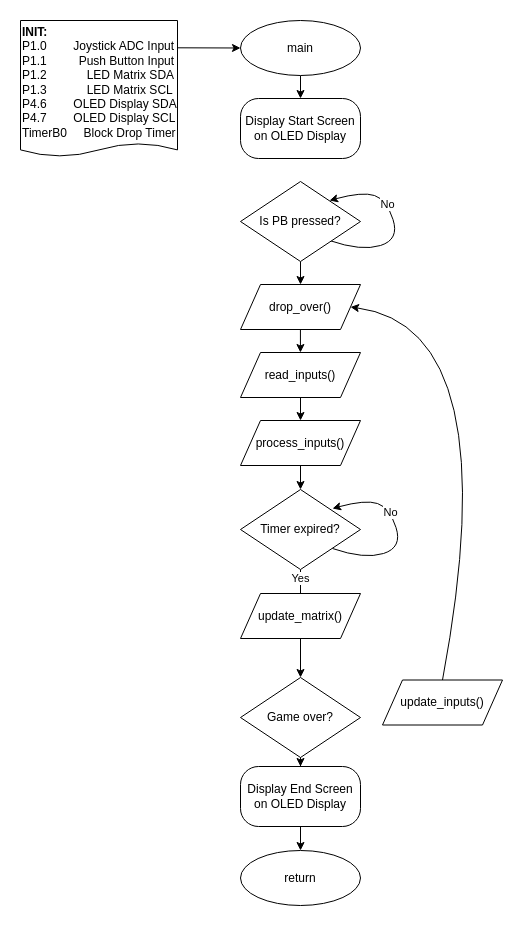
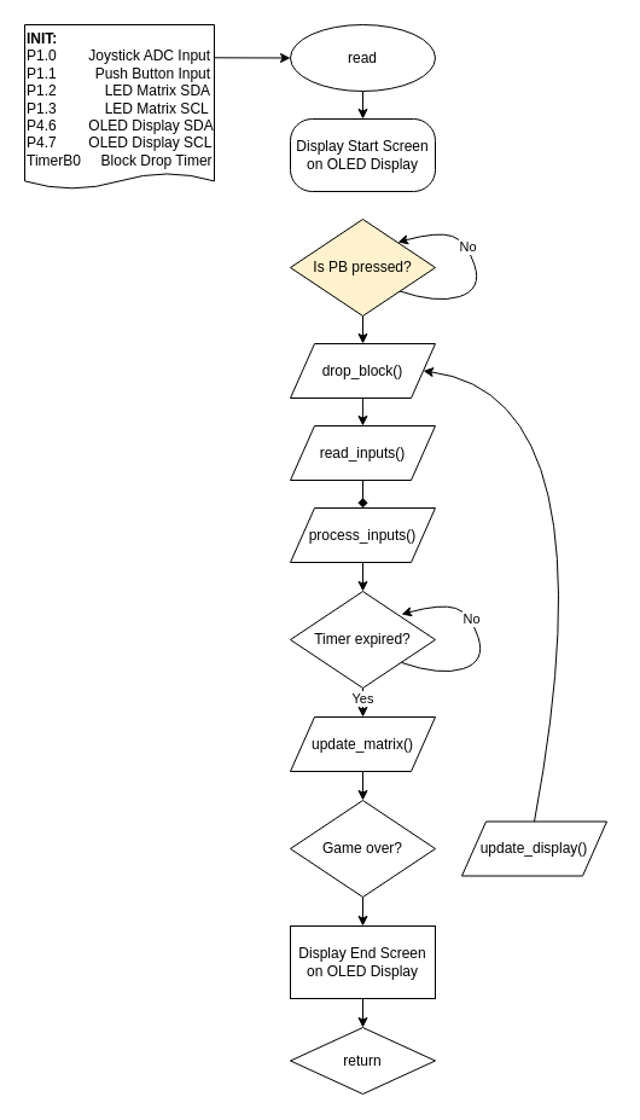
  <mxCell id="0" />
  <mxCell id="1" parent="0" />
  <mxCell id="2" value="" style="edgeStyle=orthogonalEdgeStyle;rounded=0;orthogonalLoop=1;jettySize=auto;html=1;entryX=0;entryY=0.5;entryDx=0;entryDy=0;" edge="1" parent="1" target="5"><mxGeometry relative="1" as="geometry"><mxPoint x="177" y="47.298" as="sourcePoint" /><mxPoint x="251.042" y="47.298" as="targetPoint" /><Array as="points"><mxPoint x="177" y="47" /></Array></mxGeometry></mxCell>
  <mxCell id="3" value="&lt;b&gt;INIT:&lt;/b&gt;&lt;div&gt;P1.0&amp;nbsp; &amp;nbsp; &amp;nbsp; &amp;nbsp; Joystick ADC Input&lt;/div&gt;&lt;div&gt;P1.1&amp;nbsp;&lt;span style=&quot;white-space: pre;&quot;&gt;&#09;&lt;/span&gt;&amp;nbsp;Push Button Input&lt;/div&gt;&lt;div&gt;&lt;div&gt;P1.2&amp;nbsp; &amp;nbsp; &amp;nbsp; &amp;nbsp; &amp;nbsp; &amp;nbsp; LED Matrix SDA&lt;/div&gt;&lt;/div&gt;&lt;div&gt;P1.3&amp;nbsp; &amp;nbsp; &amp;nbsp; &amp;nbsp; &amp;nbsp; &amp;nbsp; LED Matrix SCL&lt;/div&gt;&lt;div&gt;P4.6&amp;nbsp; &amp;nbsp; &amp;nbsp; &amp;nbsp; OLED Display SDA&lt;/div&gt;&lt;div&gt;P4.7&amp;nbsp; &amp;nbsp; &amp;nbsp; &amp;nbsp; OLED Display SCL&lt;/div&gt;&lt;div&gt;TimerB0&amp;nbsp; &amp;nbsp; &amp;nbsp;Block Drop Timer&lt;/div&gt;" style="shape=document;whiteSpace=wrap;html=1;boundedLbl=1;size=0.097;align=left;" vertex="1" parent="1"><mxGeometry x="20" y="20" width="157" height="136" as="geometry" /></mxCell>
  <mxCell id="4" value="" style="edgeStyle=orthogonalEdgeStyle;rounded=0;orthogonalLoop=1;jettySize=auto;html=1;" edge="1" parent="1" source="5" target="10"><mxGeometry relative="1" as="geometry" /></mxCell>
- <mxCell id="5" value="main" style="ellipse;whiteSpace=wrap;html=1;" vertex="1" parent="1"><mxGeometry x="240" y="20" width="120" height="55" as="geometry" /></mxCell>
- <mxCell id="6" value="" style="edgeStyle=orthogonalEdgeStyle;rounded=0;orthogonalLoop=1;jettySize=auto;html=1;" edge="1" parent="1" source="7" target="14"><mxGeometry relative="1" as="geometry" /></mxCell>
+ <mxCell id="5" value="read" style="ellipse;whiteSpace=wrap;html=1;" vertex="1" parent="1"><mxGeometry x="240" y="20" width="120" height="55" as="geometry" /></mxCell>
+ <mxCell id="6" value="" style="edgeStyle=orthogonalEdgeStyle;rounded=0;orthogonalLoop=1;jettySize=auto;html=1;endArrow=diamond;" edge="1" parent="1" source="7" target="14"><mxGeometry relative="1" as="geometry" /></mxCell>
  <mxCell id="7" value="read_inputs()" style="shape=parallelogram;perimeter=parallelogramPerimeter;whiteSpace=wrap;html=1;fixedSize=1;" vertex="1" parent="1"><mxGeometry x="240" y="352" width="120" height="45" as="geometry" /></mxCell>
  <mxCell id="8" value="" style="curved=1;endArrow=classic;html=1;rounded=0;exitX=1;exitY=1;exitDx=0;exitDy=0;entryX=1;entryY=0;entryDx=0;entryDy=0;" edge="1" parent="1"><mxGeometry width="50" height="50" relative="1" as="geometry"><mxPoint x="329" y="240" as="sourcePoint" /><mxPoint x="329" y="200" as="targetPoint" /><Array as="points"><mxPoint x="361" y="251" /><mxPoint x="399" y="239" /><mxPoint x="386" y="199" /><mxPoint x="362" y="191" /></Array></mxGeometry></mxCell>
  <mxCell id="9" value="No" style="edgeLabel;html=1;align=center;verticalAlign=middle;resizable=0;points=[];" vertex="1" connectable="0" parent="8"><mxGeometry x="0.265" y="1" relative="1" as="geometry"><mxPoint as="offset" /></mxGeometry></mxCell>
  <mxCell id="10" value="Display Start Screen on OLED Display" style="rounded=1;whiteSpace=wrap;html=1;arcSize=30;" vertex="1" parent="1"><mxGeometry x="240" y="98" width="120" height="60" as="geometry" /></mxCell>
  <mxCell id="11" value="" style="edgeStyle=orthogonalEdgeStyle;rounded=0;orthogonalLoop=1;jettySize=auto;html=1;" edge="1" parent="1" source="12" target="22"><mxGeometry relative="1" as="geometry" /></mxCell>
- <mxCell id="12" value="Is PB pressed?" style="rhombus;whiteSpace=wrap;html=1;" vertex="1" parent="1"><mxGeometry x="240" y="181" width="120" height="80" as="geometry" /></mxCell>
+ <mxCell id="12" value="Is PB pressed?" style="rhombus;whiteSpace=wrap;html=1;fillColor=#fff2cc;" vertex="1" parent="1"><mxGeometry x="240" y="181" width="120" height="80" as="geometry" /></mxCell>
  <mxCell id="13" value="" style="edgeStyle=orthogonalEdgeStyle;rounded=0;orthogonalLoop=1;jettySize=auto;html=1;" edge="1" parent="1" source="14" target="17"><mxGeometry relative="1" as="geometry" /></mxCell>
  <mxCell id="14" value="process_inputs()" style="shape=parallelogram;perimeter=parallelogramPerimeter;whiteSpace=wrap;html=1;fixedSize=1;" vertex="1" parent="1"><mxGeometry x="240" y="420" width="120" height="45" as="geometry" /></mxCell>
- <mxCell id="15" value="" style="edgeStyle=orthogonalEdgeStyle;rounded=0;orthogonalLoop=1;jettySize=auto;html=1;endArrow=none;" edge="1" parent="1" source="17" target="21"><mxGeometry relative="1" as="geometry" /></mxCell>
+ <mxCell id="15" value="" style="edgeStyle=orthogonalEdgeStyle;rounded=0;orthogonalLoop=1;jettySize=auto;html=1;" edge="1" parent="1" source="17" target="21"><mxGeometry relative="1" as="geometry" /></mxCell>
  <mxCell id="16" value="Yes" style="edgeLabel;html=1;align=center;verticalAlign=middle;resizable=0;points=[];" vertex="1" connectable="0" parent="15"><mxGeometry x="0.412" y="-1" relative="1" as="geometry"><mxPoint as="offset" /></mxGeometry></mxCell>
  <mxCell id="17" value="Timer expired?" style="rhombus;whiteSpace=wrap;html=1;" vertex="1" parent="1"><mxGeometry x="240" y="489" width="120" height="80" as="geometry" /></mxCell>
  <mxCell id="18" value="" style="curved=1;endArrow=classic;html=1;rounded=0;exitX=1;exitY=1;exitDx=0;exitDy=0;entryX=1;entryY=0;entryDx=0;entryDy=0;" edge="1" parent="1"><mxGeometry width="50" height="50" relative="1" as="geometry"><mxPoint x="332" y="548" as="sourcePoint" /><mxPoint x="332" y="508" as="targetPoint" /><Array as="points"><mxPoint x="364" y="559" /><mxPoint x="402" y="547" /><mxPoint x="389" y="507" /><mxPoint x="365" y="499" /></Array></mxGeometry></mxCell>
  <mxCell id="19" value="No" style="edgeLabel;html=1;align=center;verticalAlign=middle;resizable=0;points=[];" vertex="1" connectable="0" parent="18"><mxGeometry x="0.265" y="1" relative="1" as="geometry"><mxPoint as="offset" /></mxGeometry></mxCell>
  <mxCell id="20" value="" style="edgeStyle=orthogonalEdgeStyle;rounded=0;orthogonalLoop=1;jettySize=auto;html=1;" edge="1" parent="1" source="21" target="25"><mxGeometry relative="1" as="geometry" /></mxCell>
  <mxCell id="21" value="update_matrix()" style="shape=parallelogram;perimeter=parallelogramPerimeter;whiteSpace=wrap;html=1;fixedSize=1;" vertex="1" parent="1"><mxGeometry x="240" y="593" width="120" height="45" as="geometry" /></mxCell>
- <mxCell id="22" value="drop_over()" style="shape=parallelogram;perimeter=parallelogramPerimeter;whiteSpace=wrap;html=1;fixedSize=1;" vertex="1" parent="1"><mxGeometry x="240" y="284" width="120" height="45" as="geometry" /></mxCell>
+ <mxCell id="22" value="drop_block()" style="shape=parallelogram;perimeter=parallelogramPerimeter;whiteSpace=wrap;html=1;fixedSize=1;" vertex="1" parent="1"><mxGeometry x="240" y="284" width="120" height="45" as="geometry" /></mxCell>
  <mxCell id="23" value="" style="edgeStyle=orthogonalEdgeStyle;rounded=0;orthogonalLoop=1;jettySize=auto;html=1;" edge="1" parent="1"><mxGeometry relative="1" as="geometry"><mxPoint x="299.93" y="329" as="sourcePoint" /><mxPoint x="299.93" y="352" as="targetPoint" /></mxGeometry></mxCell>
  <mxCell id="24" value="" style="edgeStyle=orthogonalEdgeStyle;rounded=0;orthogonalLoop=1;jettySize=auto;html=1;" edge="1" parent="1" source="25" target="29"><mxGeometry relative="1" as="geometry" /></mxCell>
- <mxCell id="25" value="Game over?" style="rhombus;whiteSpace=wrap;html=1;" vertex="1" parent="1"><mxGeometry x="240" y="677" width="120" height="80" as="geometry" /></mxCell>
- <mxCell id="26" value="update_inputs()" style="shape=parallelogram;perimeter=parallelogramPerimeter;whiteSpace=wrap;html=1;fixedSize=1;" vertex="1" parent="1"><mxGeometry x="382" y="679.5" width="120" height="45" as="geometry" /></mxCell>
+ <mxCell id="25" value="Game over?" style="rhombus;whiteSpace=wrap;html=1;" vertex="1" parent="1"><mxGeometry x="240" y="662" width="120" height="80" as="geometry" /></mxCell>
+ <mxCell id="26" value="update_display()" style="shape=parallelogram;perimeter=parallelogramPerimeter;whiteSpace=wrap;html=1;fixedSize=1;" vertex="1" parent="1"><mxGeometry x="382" y="679.5" width="120" height="45" as="geometry" /></mxCell>
  <mxCell id="27" value="" style="curved=1;endArrow=classic;html=1;rounded=0;exitX=0.5;exitY=0;exitDx=0;exitDy=0;entryX=1;entryY=0.5;entryDx=0;entryDy=0;" edge="1" parent="1" source="26" target="22"><mxGeometry width="50" height="50" relative="1" as="geometry"><mxPoint x="486" y="509" as="sourcePoint" /><mxPoint x="536" y="459" as="targetPoint" /><Array as="points"><mxPoint x="508" y="327" /></Array></mxGeometry></mxCell>
  <mxCell id="28" value="" style="edgeStyle=orthogonalEdgeStyle;rounded=0;orthogonalLoop=1;jettySize=auto;html=1;" edge="1" parent="1" source="29" target="30"><mxGeometry relative="1" as="geometry" /></mxCell>
- <mxCell id="29" value="Display End Screen on OLED Display" style="rounded=1;whiteSpace=wrap;html=1;arcSize=30;" vertex="1" parent="1"><mxGeometry x="240" y="766" width="120" height="60" as="geometry" /></mxCell>
- <mxCell id="30" value="return" style="ellipse;whiteSpace=wrap;html=1;" vertex="1" parent="1"><mxGeometry x="240" y="850" width="120" height="55" as="geometry" /></mxCell>
+ <mxCell id="29" value="Display End Screen on OLED Display" style="whiteSpace=wrap;html=1;arcSize=30;rounded=0;" vertex="1" parent="1"><mxGeometry x="240" y="766" width="120" height="60" as="geometry" /></mxCell>
+ <mxCell id="30" value="return" style="rhombus;whiteSpace=wrap;html=1;" vertex="1" parent="1"><mxGeometry x="240" y="850" width="120" height="55" as="geometry" /></mxCell>
